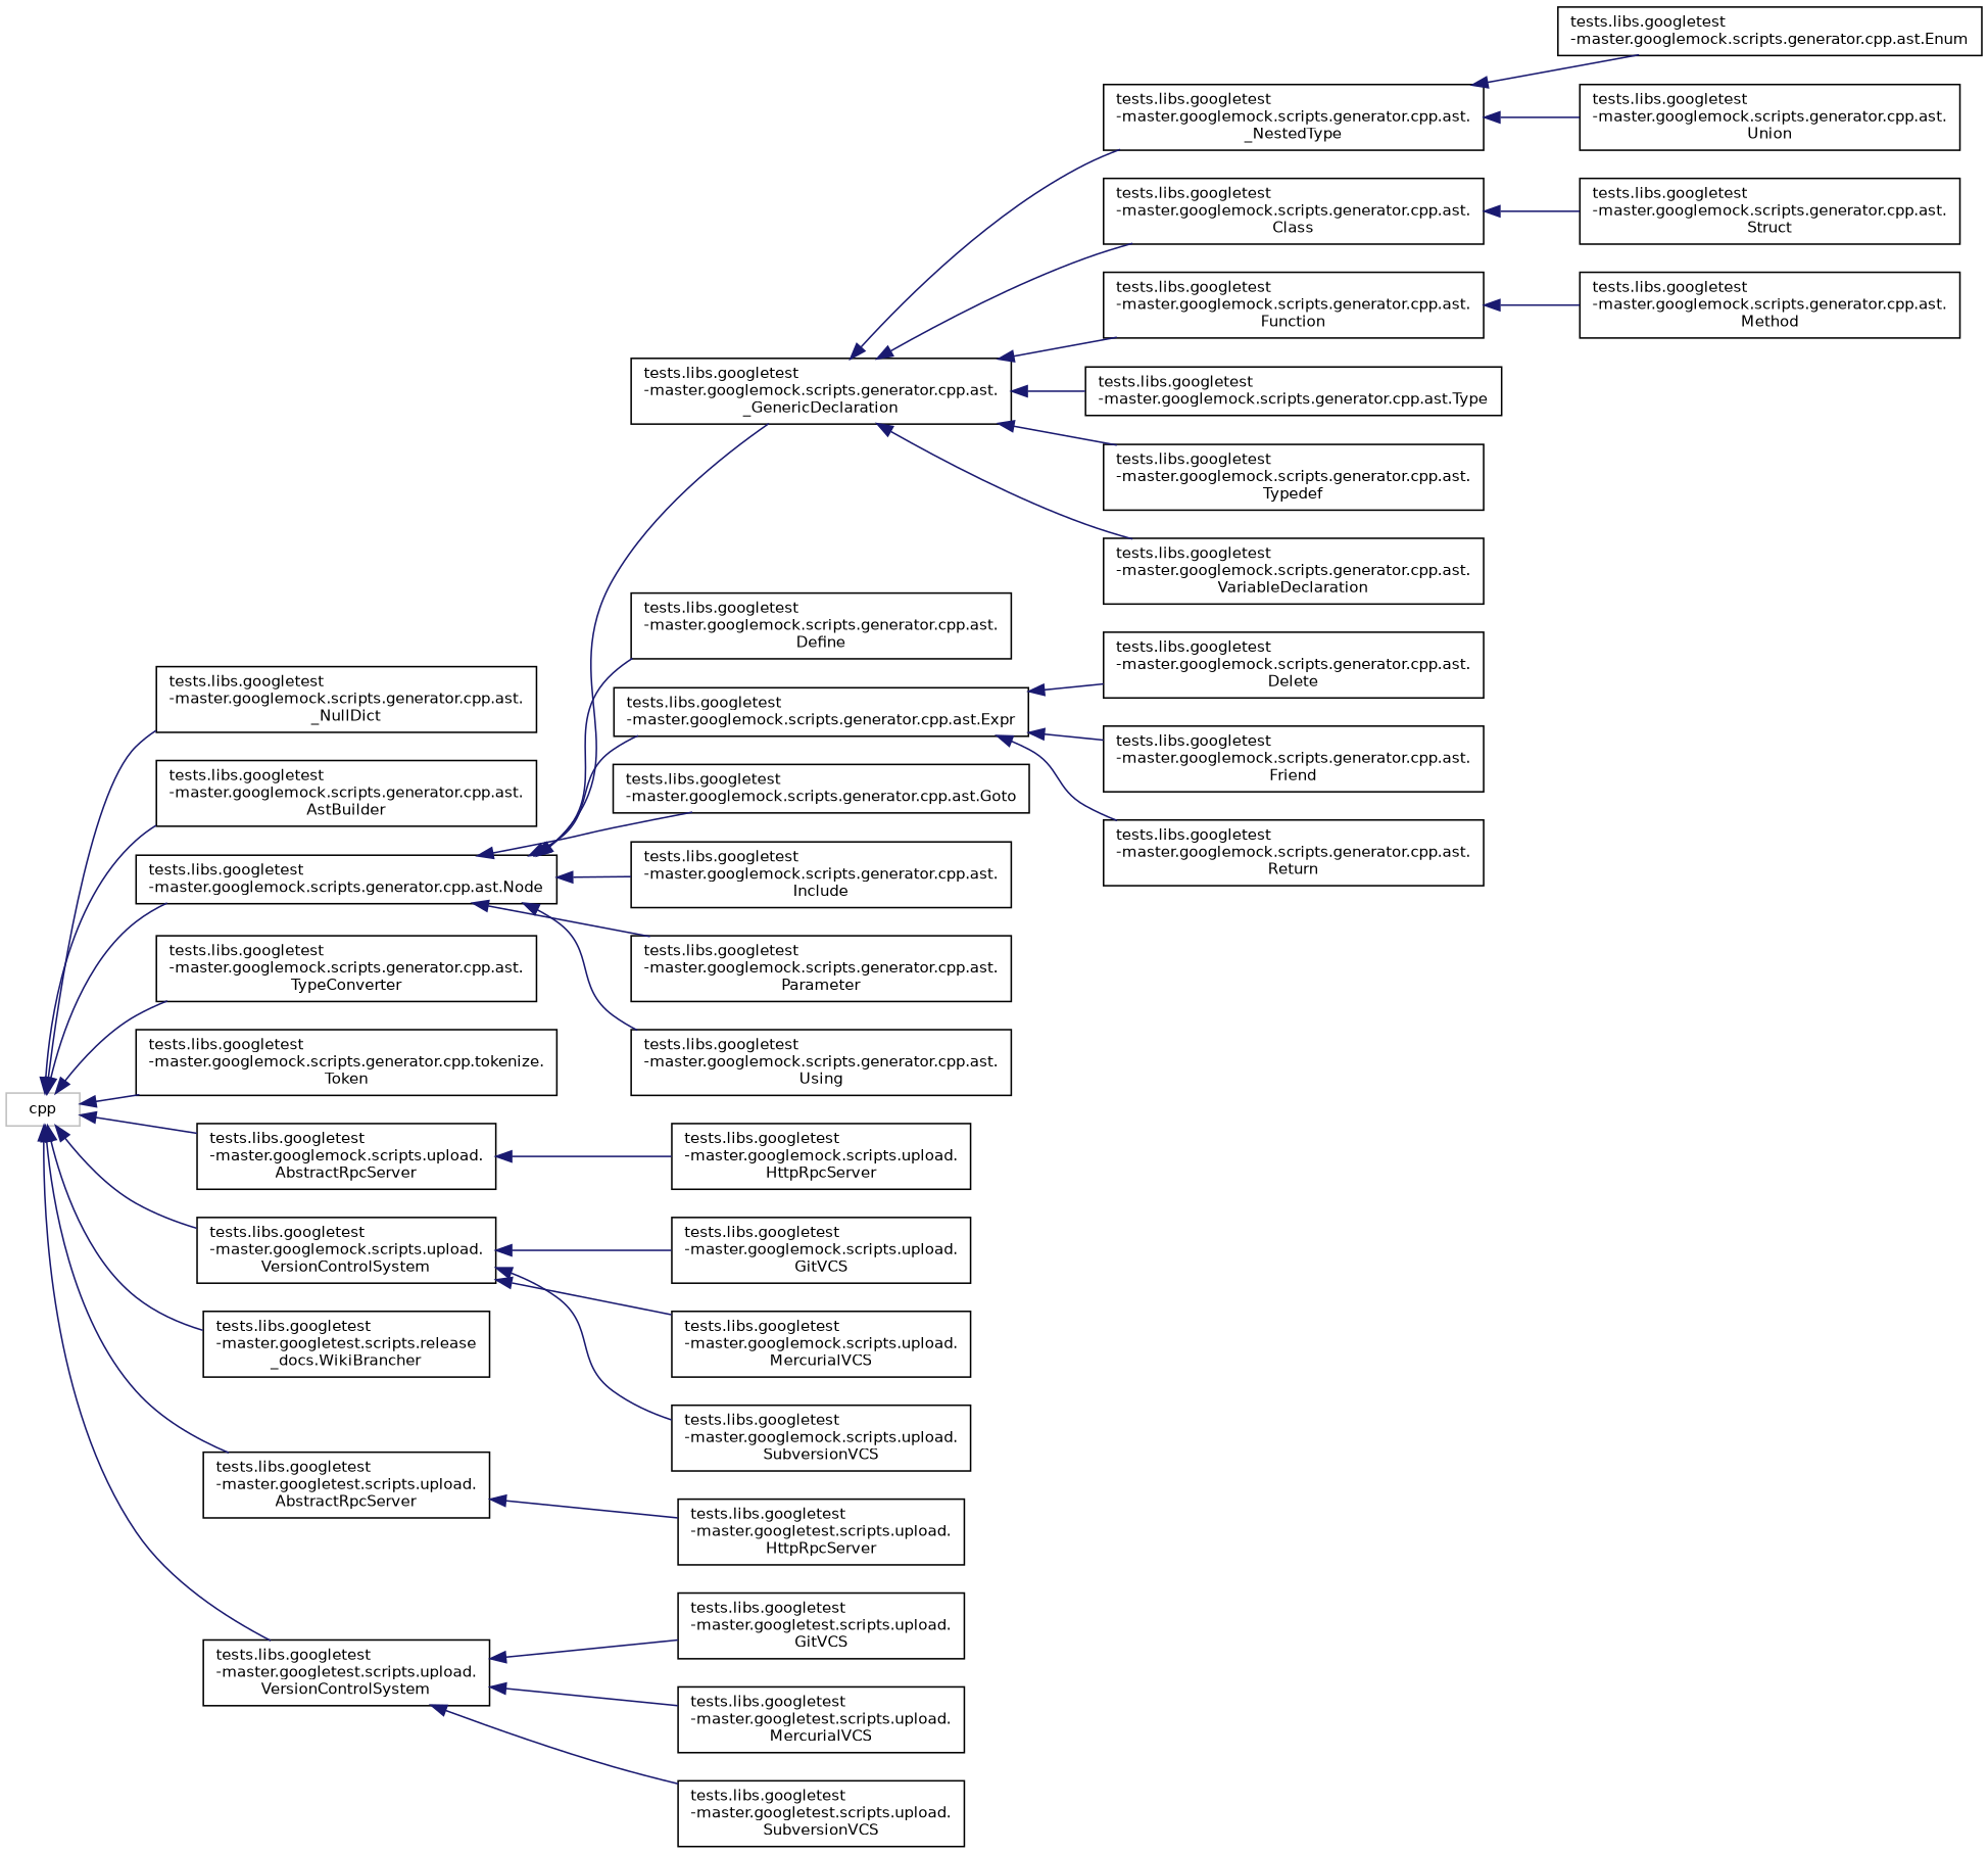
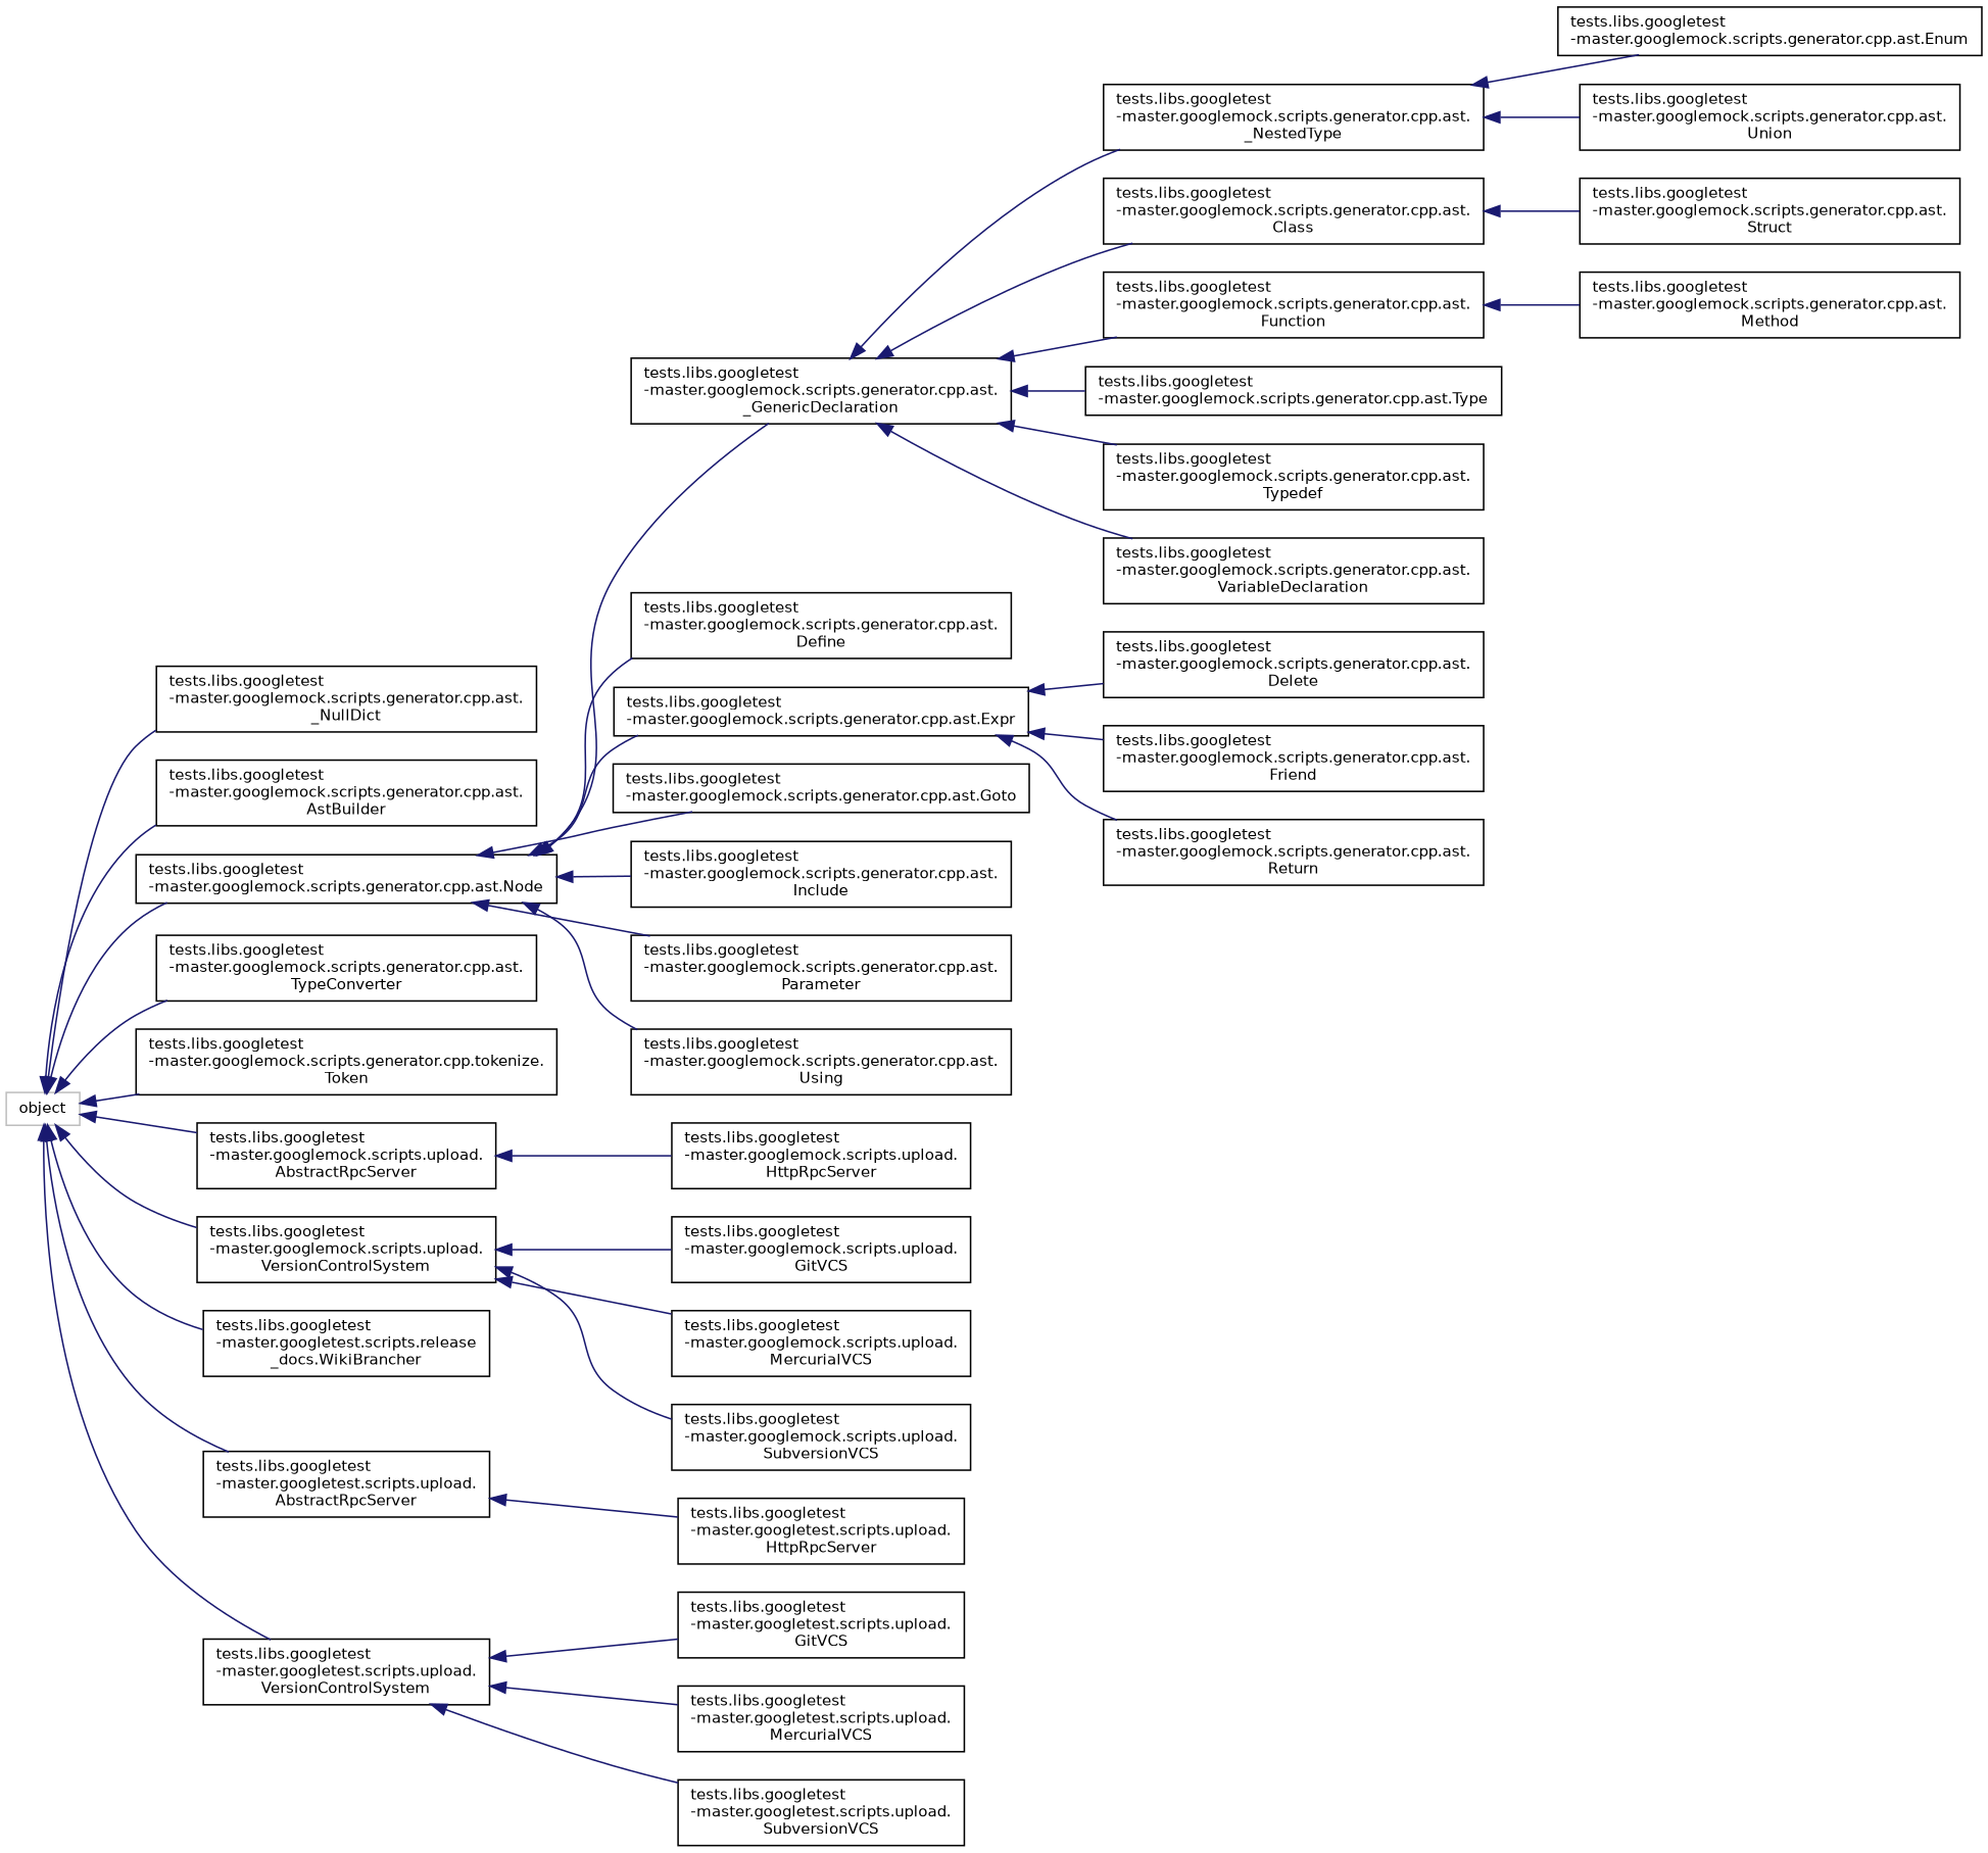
  digraph {
    rankdir=LR
    node [color=black fillcolor=white fontname=Helvetica fontsize=10 shape=record style=filled]
    edge [color=midnightblue dir=back fontname=Helvetica fontsize=10 labelfontname=Helvetica labelfontsize=10 style=solid]
-   n1 [color=grey75 height=0.2 label=cpp width=0.4]
+   n1 [color=grey75 height=0.2 label=object width=0.4]
    n2 [height=0.2 label="tests.libs.googletest\l-master.googlemock.scripts.generator.cpp.ast.\l_NullDict" width=0.4]
    n3 [height=0.2 label="tests.libs.googletest\l-master.googlemock.scripts.generator.cpp.ast.\lAstBuilder" width=0.4]
    n4 [height=0.2 label="tests.libs.googletest\l-master.googlemock.scripts.generator.cpp.ast.Node" width=0.4]
    n5 [height=0.2 label="tests.libs.googletest\l-master.googlemock.scripts.generator.cpp.ast.\lTypeConverter" width=0.4]
    n6 [height=0.2 label="tests.libs.googletest\l-master.googlemock.scripts.generator.cpp.tokenize.\lToken" width=0.4]
    n7 [height=0.2 label="tests.libs.googletest\l-master.googlemock.scripts.upload.\lAbstractRpcServer" width=0.4]
    n8 [height=0.2 label="tests.libs.googletest\l-master.googlemock.scripts.upload.\lVersionControlSystem" width=0.4]
    n9 [height=0.2 label="tests.libs.googletest\l-master.googletest.scripts.release\l_docs.WikiBrancher" width=0.4]
    n10 [height=0.2 label="tests.libs.googletest\l-master.googletest.scripts.upload.\lAbstractRpcServer" width=0.4]
    n11 [height=0.2 label="tests.libs.googletest\l-master.googletest.scripts.upload.\lVersionControlSystem" width=0.4]
    n12 [height=0.2 label="tests.libs.googletest\l-master.googlemock.scripts.generator.cpp.ast.\l_GenericDeclaration" width=0.4]
    n13 [height=0.2 label="tests.libs.googletest\l-master.googlemock.scripts.generator.cpp.ast.\lDefine" width=0.4]
    n14 [height=0.2 label="tests.libs.googletest\l-master.googlemock.scripts.generator.cpp.ast.Expr" width=0.4]
    n15 [height=0.2 label="tests.libs.googletest\l-master.googlemock.scripts.generator.cpp.ast.Goto" width=0.4]
    n16 [height=0.2 label="tests.libs.googletest\l-master.googlemock.scripts.generator.cpp.ast.\lInclude" width=0.4]
    n17 [height=0.2 label="tests.libs.googletest\l-master.googlemock.scripts.generator.cpp.ast.\lParameter" width=0.4]
    n18 [height=0.2 label="tests.libs.googletest\l-master.googlemock.scripts.generator.cpp.ast.\lUsing" width=0.4]
    n19 [height=0.2 label="tests.libs.googletest\l-master.googlemock.scripts.generator.cpp.ast.\l_NestedType" width=0.4]
    n20 [height=0.2 label="tests.libs.googletest\l-master.googlemock.scripts.generator.cpp.ast.\lClass" width=0.4]
    n21 [height=0.2 label="tests.libs.googletest\l-master.googlemock.scripts.generator.cpp.ast.\lFunction" width=0.4]
    n22 [height=0.2 label="tests.libs.googletest\l-master.googlemock.scripts.generator.cpp.ast.Type" width=0.4]
    n23 [height=0.2 label="tests.libs.googletest\l-master.googlemock.scripts.generator.cpp.ast.\lTypedef" width=0.4]
    n24 [height=0.2 label="tests.libs.googletest\l-master.googlemock.scripts.generator.cpp.ast.\lVariableDeclaration" width=0.4]
    n25 [height=0.2 label="tests.libs.googletest\l-master.googlemock.scripts.generator.cpp.ast.Enum" width=0.4]
    n26 [height=0.2 label="tests.libs.googletest\l-master.googlemock.scripts.generator.cpp.ast.\lUnion" width=0.4]
    n27 [height=0.2 label="tests.libs.googletest\l-master.googlemock.scripts.generator.cpp.ast.\lStruct" width=0.4]
    n28 [height=0.2 label="tests.libs.googletest\l-master.googlemock.scripts.generator.cpp.ast.\lMethod" width=0.4]
    n29 [height=0.2 label="tests.libs.googletest\l-master.googlemock.scripts.generator.cpp.ast.\lDelete" width=0.4]
    n30 [height=0.2 label="tests.libs.googletest\l-master.googlemock.scripts.generator.cpp.ast.\lFriend" width=0.4]
    n31 [height=0.2 label="tests.libs.googletest\l-master.googlemock.scripts.generator.cpp.ast.\lReturn" width=0.4]
    n32 [height=0.2 label="tests.libs.googletest\l-master.googlemock.scripts.upload.\lHttpRpcServer" width=0.4]
    n33 [height=0.2 label="tests.libs.googletest\l-master.googlemock.scripts.upload.\lGitVCS" width=0.4]
    n34 [height=0.2 label="tests.libs.googletest\l-master.googlemock.scripts.upload.\lMercurialVCS" width=0.4]
    n35 [height=0.2 label="tests.libs.googletest\l-master.googlemock.scripts.upload.\lSubversionVCS" width=0.4]
    n36 [height=0.2 label="tests.libs.googletest\l-master.googletest.scripts.upload.\lHttpRpcServer" width=0.4]
    n37 [height=0.2 label="tests.libs.googletest\l-master.googletest.scripts.upload.\lGitVCS" width=0.4]
    n38 [height=0.2 label="tests.libs.googletest\l-master.googletest.scripts.upload.\lMercurialVCS" width=0.4]
    n39 [height=0.2 label="tests.libs.googletest\l-master.googletest.scripts.upload.\lSubversionVCS" width=0.4]
    n1 -> n2
    n1 -> n3
    n1 -> n4
    n1 -> n5
    n1 -> n6
    n1 -> n7
    n1 -> n8
    n1 -> n9
    n1 -> n10
    n1 -> n11
    n4 -> n12
    n4 -> n13
    n4 -> n14
    n4 -> n15
    n4 -> n16
    n4 -> n17
    n4 -> n18
    n7 -> n32
    n8 -> n33
    n8 -> n34
    n8 -> n35
    n10 -> n36
    n11 -> n37
    n11 -> n38
    n11 -> n39
    n12 -> n19
    n12 -> n20
    n12 -> n21
    n12 -> n22
    n12 -> n23
    n12 -> n24
    n14 -> n29
    n14 -> n30
    n14 -> n31
    n19 -> n25
    n19 -> n26
    n20 -> n27
    n21 -> n28
  }
